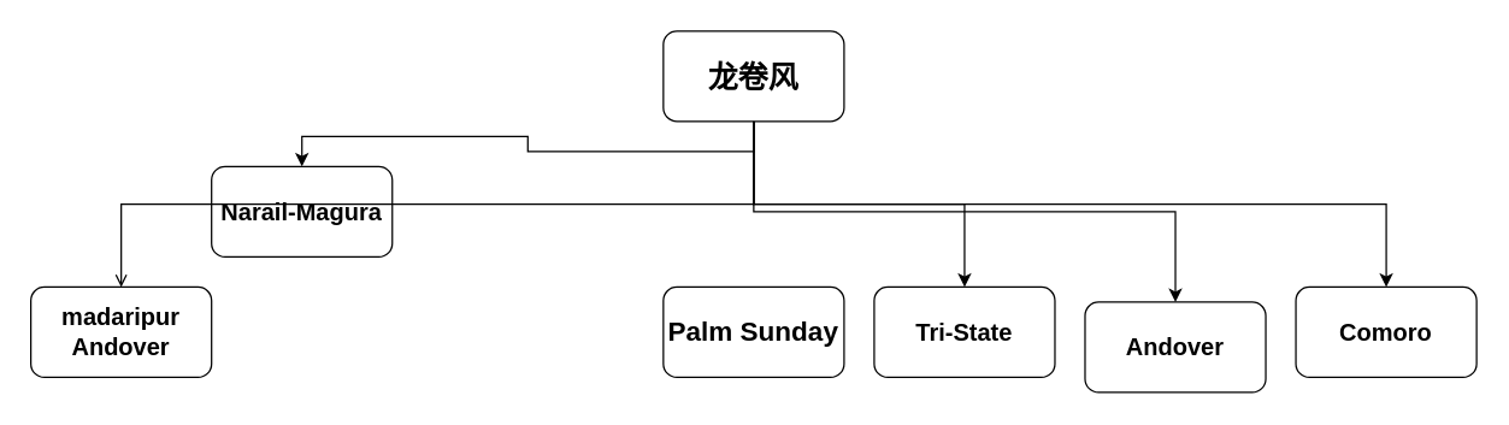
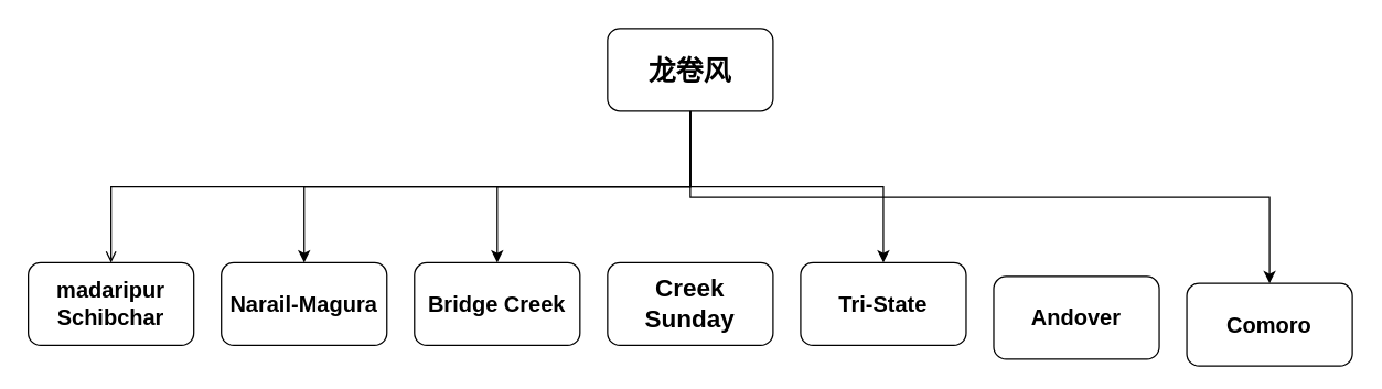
  <mxCell id="0" />
  <mxCell id="1" parent="0" />
  <mxCell id="2" value="&lt;h2&gt;&lt;font style=&quot;font-size: 16px&quot;&gt;Tri-State&lt;/font&gt;&lt;/h2&gt;" style="rounded=1;whiteSpace=wrap;html=1;" vertex="1" parent="1"><mxGeometry x="580" y="190" width="120" height="60" as="geometry" /></mxCell>
- <mxCell id="3" value="&lt;h2&gt;Palm Sunday&lt;/h2&gt;" style="rounded=1;whiteSpace=wrap;html=1;" vertex="1" parent="1"><mxGeometry x="440" y="190" width="120" height="60" as="geometry" /></mxCell>
+ <mxCell id="3" value="&lt;h2&gt;Creek Sunday&lt;/h2&gt;" style="rounded=1;whiteSpace=wrap;html=1;" vertex="1" parent="1"><mxGeometry x="440" y="190" width="120" height="60" as="geometry" /></mxCell>
  <mxCell id="4" value="&lt;h2&gt;&lt;font style=&quot;font-size: 16px&quot;&gt;Andover&lt;/font&gt;&lt;/h2&gt;" style="rounded=1;whiteSpace=wrap;html=1;" vertex="1" parent="1"><mxGeometry x="720" y="200" width="120" height="60" as="geometry" /></mxCell>
- <mxCell id="6" value="&lt;font style=&quot;font-size: 16px&quot;&gt;&lt;b&gt;madaripur Andover&lt;/b&gt;&lt;/font&gt;" style="rounded=1;whiteSpace=wrap;html=1;" vertex="1" parent="1"><mxGeometry x="20" y="190" width="120" height="60" as="geometry" /></mxCell>
- <mxCell id="7" value="&lt;b&gt;&lt;font style=&quot;font-size: 16px&quot;&gt;Comoro&lt;/font&gt;&lt;/b&gt;" style="rounded=1;whiteSpace=wrap;html=1;" vertex="1" parent="1"><mxGeometry x="860" y="190" width="120" height="60" as="geometry" /></mxCell>
- <mxCell id="8" value="&lt;font style=&quot;font-size: 16px&quot;&gt;&lt;b&gt;Narail-Magura&lt;/b&gt;&lt;/font&gt;" style="rounded=1;whiteSpace=wrap;html=1;" vertex="1" parent="1"><mxGeometry x="140" y="110" width="120" height="60" as="geometry" /></mxCell>
+ <mxCell id="5" value="&lt;h2&gt;&lt;font style=&quot;font-size: 16px&quot;&gt;Bridge Creek&lt;/font&gt;&lt;/h2&gt;" style="rounded=1;whiteSpace=wrap;html=1;" vertex="1" parent="1"><mxGeometry x="300" y="190" width="120" height="60" as="geometry" /></mxCell>
+ <mxCell id="6" value="&lt;font style=&quot;font-size: 16px&quot;&gt;&lt;b&gt;madaripur Schibchar&lt;/b&gt;&lt;/font&gt;" style="rounded=1;whiteSpace=wrap;html=1;" vertex="1" parent="1"><mxGeometry x="20" y="190" width="120" height="60" as="geometry" /></mxCell>
+ <mxCell id="7" value="&lt;b&gt;&lt;font style=&quot;font-size: 16px&quot;&gt;Comoro&lt;/font&gt;&lt;/b&gt;" style="rounded=1;whiteSpace=wrap;html=1;" vertex="1" parent="1"><mxGeometry x="860" y="205" width="120" height="60" as="geometry" /></mxCell>
+ <mxCell id="8" value="&lt;font style=&quot;font-size: 16px&quot;&gt;&lt;b&gt;Narail-Magura&lt;/b&gt;&lt;/font&gt;" style="rounded=1;whiteSpace=wrap;html=1;" vertex="1" parent="1"><mxGeometry x="160" y="190" width="120" height="60" as="geometry" /></mxCell>
  <mxCell id="9" style="edgeStyle=orthogonalEdgeStyle;rounded=0;orthogonalLoop=1;jettySize=auto;html=1;exitX=0.5;exitY=1;exitDx=0;exitDy=0;entryX=0.5;entryY=0;entryDx=0;entryDy=0;endArrow=open;" edge="1" parent="1" source="15" target="6"><mxGeometry relative="1" as="geometry" /></mxCell>
  <mxCell id="10" style="edgeStyle=orthogonalEdgeStyle;rounded=0;orthogonalLoop=1;jettySize=auto;html=1;exitX=0.5;exitY=1;exitDx=0;exitDy=0;entryX=0.5;entryY=0;entryDx=0;entryDy=0;" edge="1" parent="1" source="15" target="7"><mxGeometry relative="1" as="geometry" /></mxCell>
- <mxCell id="11" style="edgeStyle=orthogonalEdgeStyle;rounded=0;orthogonalLoop=1;jettySize=auto;html=1;exitX=0.5;exitY=1;exitDx=0;exitDy=0;entryX=0.5;entryY=0;entryDx=0;entryDy=0;" edge="1" parent="1" source="15" target="4"><mxGeometry relative="1" as="geometry" /></mxCell>
  <mxCell id="12" style="edgeStyle=orthogonalEdgeStyle;rounded=0;orthogonalLoop=1;jettySize=auto;html=1;exitX=0.5;exitY=1;exitDx=0;exitDy=0;entryX=0.5;entryY=0;entryDx=0;entryDy=0;" edge="1" parent="1" source="15" target="2"><mxGeometry relative="1" as="geometry" /></mxCell>
+ <mxCell id="13" style="edgeStyle=orthogonalEdgeStyle;rounded=0;orthogonalLoop=1;jettySize=auto;html=1;exitX=0.5;exitY=1;exitDx=0;exitDy=0;entryX=0.5;entryY=0;entryDx=0;entryDy=0;" edge="1" parent="1" source="15" target="5"><mxGeometry relative="1" as="geometry" /></mxCell>
  <mxCell id="14" style="edgeStyle=orthogonalEdgeStyle;rounded=0;orthogonalLoop=1;jettySize=auto;html=1;exitX=0.5;exitY=1;exitDx=0;exitDy=0;entryX=0.5;entryY=0;entryDx=0;entryDy=0;" edge="1" parent="1" source="15" target="8"><mxGeometry relative="1" as="geometry" /></mxCell>
  <mxCell id="15" value="&lt;font style=&quot;font-size: 20px&quot;&gt;&lt;b&gt;龙卷风&lt;/b&gt;&lt;/font&gt;" style="rounded=1;whiteSpace=wrap;html=1;" vertex="1" parent="1"><mxGeometry x="440" y="20" width="120" height="60" as="geometry" /></mxCell>
